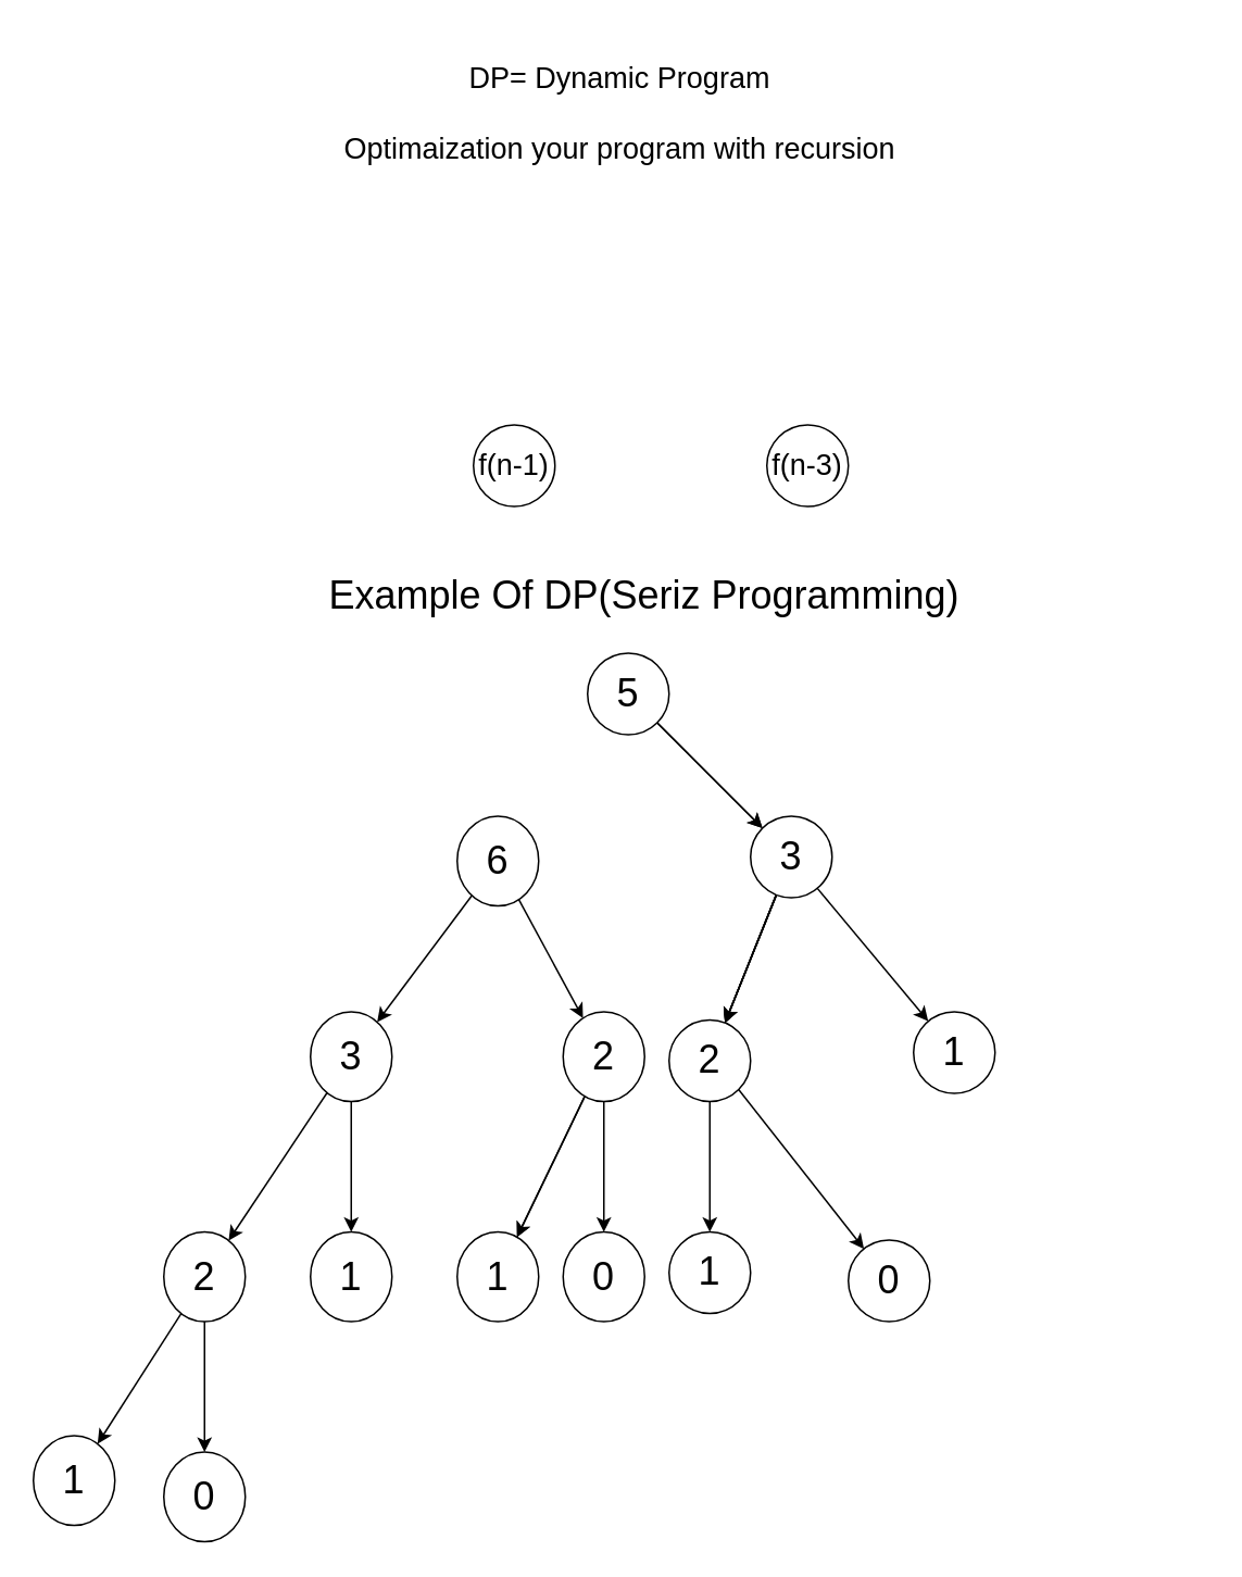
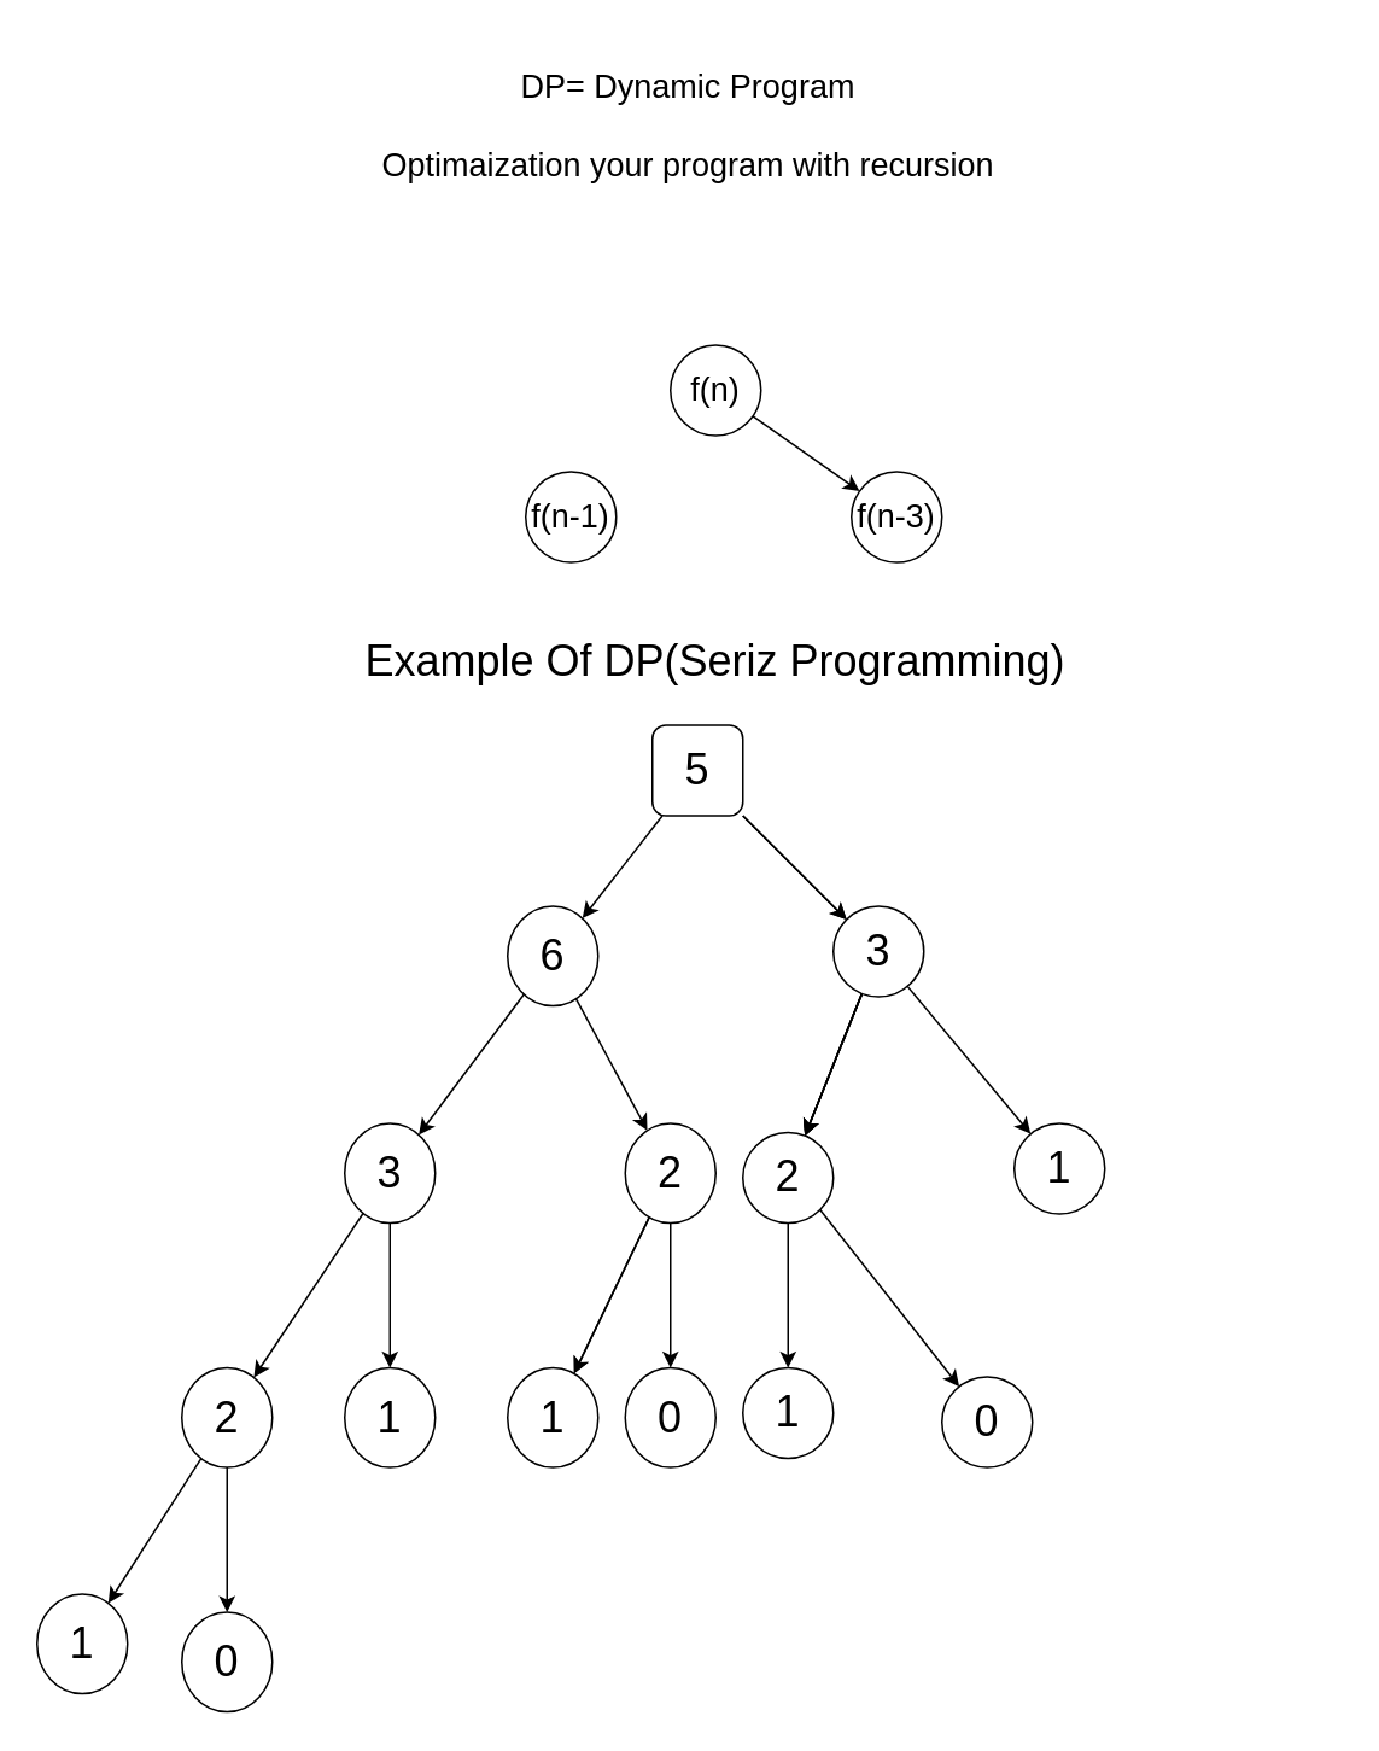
  <mxCell id="0" />
  <mxCell id="1" parent="0" />
  <mxCell id="2" value="&lt;font style=&quot;font-size: 18px;&quot;&gt;DP= Dynamic Program&lt;br&gt;&lt;br&gt;Optimaization your program with recursion&lt;br&gt;&lt;/font&gt;" style="text;html=1;strokeColor=none;fillColor=none;align=center;verticalAlign=middle;whiteSpace=wrap;rounded=0;" parent="1" vertex="1"><mxGeometry x="20" width="720" height="100" as="geometry" y="20" /></mxCell>
+ <mxCell id="3" value="" style="edgeStyle=none;html=1;fontSize=18;" parent="1" source="4" target="6" edge="1"><mxGeometry relative="1" as="geometry" /></mxCell>
+ <mxCell id="4" value="f(n)" style="ellipse;whiteSpace=wrap;html=1;fontSize=18;" parent="1" vertex="1"><mxGeometry x="370" y="190" width="50" height="50" as="geometry" /></mxCell>
  <mxCell id="5" value="f(n-1)" style="ellipse;whiteSpace=wrap;html=1;fontSize=18;" parent="1" vertex="1"><mxGeometry x="290" y="260" width="50" height="50" as="geometry" /></mxCell>
  <mxCell id="6" value="f(n-3)" style="ellipse;whiteSpace=wrap;html=1;fontSize=18;" parent="1" vertex="1"><mxGeometry x="470" y="260" width="50" height="50" as="geometry" /></mxCell>
  <mxCell id="7" value="&lt;font style=&quot;font-size: 24px;&quot;&gt;Example Of DP(Seriz Programming)&lt;/font&gt;" style="text;html=1;strokeColor=none;fillColor=none;align=center;verticalAlign=middle;whiteSpace=wrap;rounded=0;" vertex="1" parent="1"><mxGeometry x="115" y="350" width="560" height="30" as="geometry" /></mxCell>
  <mxCell id="8" value="" style="edgeStyle=none;html=1;fontSize=24;" edge="1" parent="1" source="11" target="17"><mxGeometry relative="1" as="geometry" /></mxCell>
  <mxCell id="9" value="" style="edgeStyle=none;html=1;fontSize=24;" edge="1" parent="1" source="11" target="17"><mxGeometry relative="1" as="geometry" /></mxCell>
- <mxCell id="11" value="5" style="ellipse;whiteSpace=wrap;html=1;fontSize=24;" vertex="1" parent="1"><mxGeometry x="360" y="400" width="50" height="50" as="geometry" /></mxCell>
+ <mxCell id="10" value="" style="edgeStyle=none;html=1;fontSize=24;" edge="1" parent="1" source="11" target="20"><mxGeometry relative="1" as="geometry" /></mxCell>
+ <mxCell id="11" value="5" style="whiteSpace=wrap;html=1;fontSize=24;rounded=1;" vertex="1" parent="1"><mxGeometry x="360" y="400" width="50" height="50" as="geometry" /></mxCell>
  <mxCell id="12" value="" style="edgeStyle=none;html=1;fontSize=24;" edge="1" parent="1" source="17" target="38"><mxGeometry relative="1" as="geometry" /></mxCell>
  <mxCell id="13" value="" style="edgeStyle=none;html=1;fontSize=24;" edge="1" parent="1" source="17" target="38"><mxGeometry relative="1" as="geometry" /></mxCell>
  <mxCell id="14" value="" style="edgeStyle=none;html=1;fontSize=24;" edge="1" parent="1" source="17" target="38"><mxGeometry relative="1" as="geometry" /></mxCell>
  <mxCell id="15" value="" style="edgeStyle=none;html=1;fontSize=24;" edge="1" parent="1" source="17" target="38"><mxGeometry relative="1" as="geometry" /></mxCell>
  <mxCell id="16" value="" style="edgeStyle=none;html=1;fontSize=24;" edge="1" parent="1" source="17" target="39"><mxGeometry relative="1" as="geometry" /></mxCell>
  <mxCell id="17" value="3" style="ellipse;whiteSpace=wrap;html=1;fontSize=24;" vertex="1" parent="1"><mxGeometry x="460" y="500" width="50" height="50" as="geometry" /></mxCell>
  <mxCell id="18" value="" style="edgeStyle=none;html=1;fontSize=24;" edge="1" parent="1" source="20" target="23"><mxGeometry relative="1" as="geometry" /></mxCell>
  <mxCell id="19" value="" style="edgeStyle=none;html=1;fontSize=24;" edge="1" parent="1" source="20" target="27"><mxGeometry relative="1" as="geometry" /></mxCell>
  <mxCell id="20" value="6" style="ellipse;whiteSpace=wrap;html=1;fontSize=24;" vertex="1" parent="1"><mxGeometry x="280" y="500" width="50" height="55" as="geometry" /></mxCell>
  <mxCell id="21" value="" style="edgeStyle=none;html=1;fontSize=24;" edge="1" parent="1" source="23" target="31"><mxGeometry relative="1" as="geometry" /></mxCell>
  <mxCell id="22" value="" style="edgeStyle=none;html=1;fontSize=24;" edge="1" parent="1" source="23" target="32"><mxGeometry relative="1" as="geometry" /></mxCell>
  <mxCell id="23" value="3" style="ellipse;whiteSpace=wrap;html=1;fontSize=24;" vertex="1" parent="1"><mxGeometry x="190" y="620" width="50" height="55" as="geometry" /></mxCell>
  <mxCell id="24" value="" style="edgeStyle=none;html=1;fontSize=24;" edge="1" parent="1" source="27" target="28"><mxGeometry relative="1" as="geometry" /></mxCell>
  <mxCell id="25" value="" style="edgeStyle=none;html=1;fontSize=24;" edge="1" parent="1" source="27" target="28"><mxGeometry relative="1" as="geometry" /></mxCell>
  <mxCell id="26" value="" style="edgeStyle=none;html=1;fontSize=24;" edge="1" parent="1" source="27" target="35"><mxGeometry relative="1" as="geometry" /></mxCell>
  <mxCell id="27" value="2" style="ellipse;whiteSpace=wrap;html=1;fontSize=24;" vertex="1" parent="1"><mxGeometry x="345" y="620" width="50" height="55" as="geometry" /></mxCell>
  <mxCell id="28" value="1" style="ellipse;whiteSpace=wrap;html=1;fontSize=24;" vertex="1" parent="1"><mxGeometry x="280" y="755" width="50" height="55" as="geometry" /></mxCell>
  <mxCell id="29" value="" style="edgeStyle=none;html=1;fontSize=24;" edge="1" parent="1" source="31" target="33"><mxGeometry relative="1" as="geometry" /></mxCell>
  <mxCell id="30" value="" style="edgeStyle=none;html=1;fontSize=24;" edge="1" parent="1" source="31" target="34"><mxGeometry relative="1" as="geometry" /></mxCell>
  <mxCell id="31" value="2" style="ellipse;whiteSpace=wrap;html=1;fontSize=24;" vertex="1" parent="1"><mxGeometry x="100" y="755" width="50" height="55" as="geometry" /></mxCell>
  <mxCell id="32" value="1" style="ellipse;whiteSpace=wrap;html=1;fontSize=24;" vertex="1" parent="1"><mxGeometry x="190" y="755" width="50" height="55" as="geometry" /></mxCell>
  <mxCell id="33" value="1" style="ellipse;whiteSpace=wrap;html=1;fontSize=24;" vertex="1" parent="1"><mxGeometry x="20" y="880" width="50" height="55" as="geometry" /></mxCell>
  <mxCell id="34" value="0" style="ellipse;whiteSpace=wrap;html=1;fontSize=24;" vertex="1" parent="1"><mxGeometry x="100" y="890" width="50" height="55" as="geometry" /></mxCell>
  <mxCell id="35" value="0" style="ellipse;whiteSpace=wrap;html=1;fontSize=24;" vertex="1" parent="1"><mxGeometry x="345" y="755" width="50" height="55" as="geometry" /></mxCell>
  <mxCell id="36" value="" style="edgeStyle=none;html=1;fontSize=24;" edge="1" parent="1" source="38" target="40"><mxGeometry relative="1" as="geometry" /></mxCell>
  <mxCell id="37" style="edgeStyle=none;html=1;exitX=1;exitY=1;exitDx=0;exitDy=0;fontSize=24;" edge="1" parent="1" source="38" target="41"><mxGeometry relative="1" as="geometry" /></mxCell>
  <mxCell id="38" value="2" style="ellipse;whiteSpace=wrap;html=1;fontSize=24;" vertex="1" parent="1"><mxGeometry x="410" y="625" width="50" height="50" as="geometry" /></mxCell>
  <mxCell id="39" value="1" style="ellipse;whiteSpace=wrap;html=1;fontSize=24;" vertex="1" parent="1"><mxGeometry x="560" y="620" width="50" height="50" as="geometry" /></mxCell>
  <mxCell id="40" value="1" style="ellipse;whiteSpace=wrap;html=1;fontSize=24;" vertex="1" parent="1"><mxGeometry x="410" y="755" width="50" height="50" as="geometry" /></mxCell>
  <mxCell id="41" value="0" style="ellipse;whiteSpace=wrap;html=1;fontSize=24;" vertex="1" parent="1"><mxGeometry x="520" y="760" width="50" height="50" as="geometry" /></mxCell>
